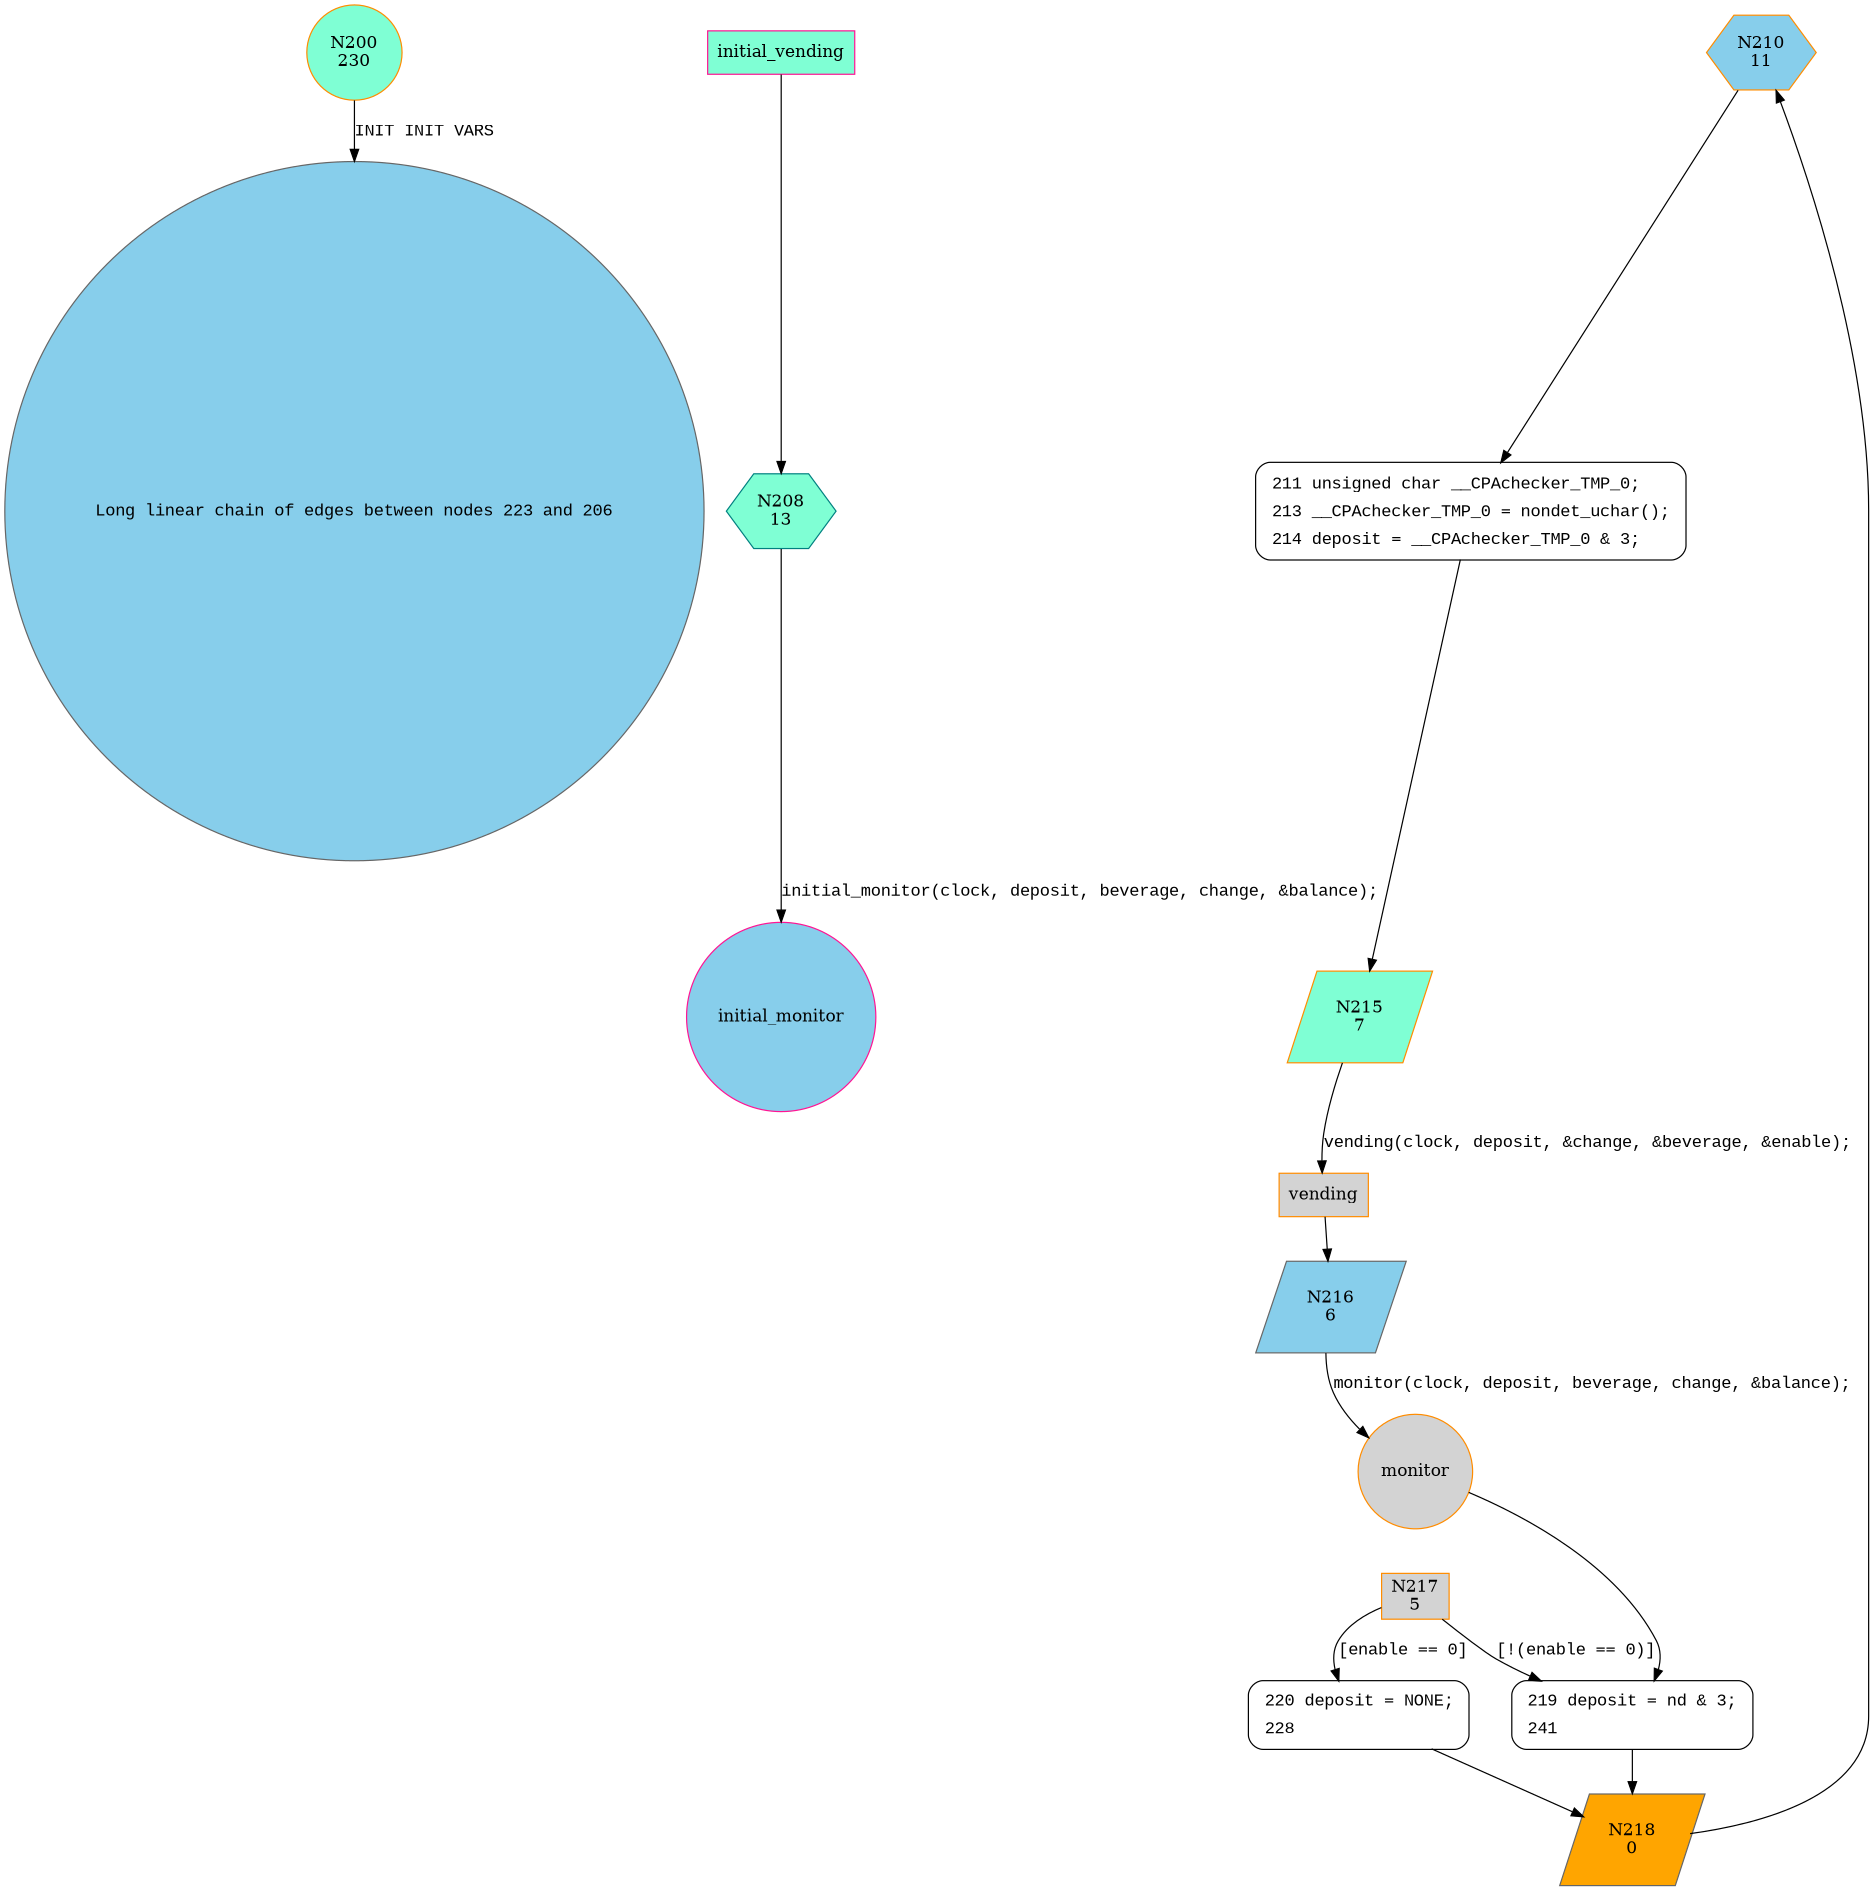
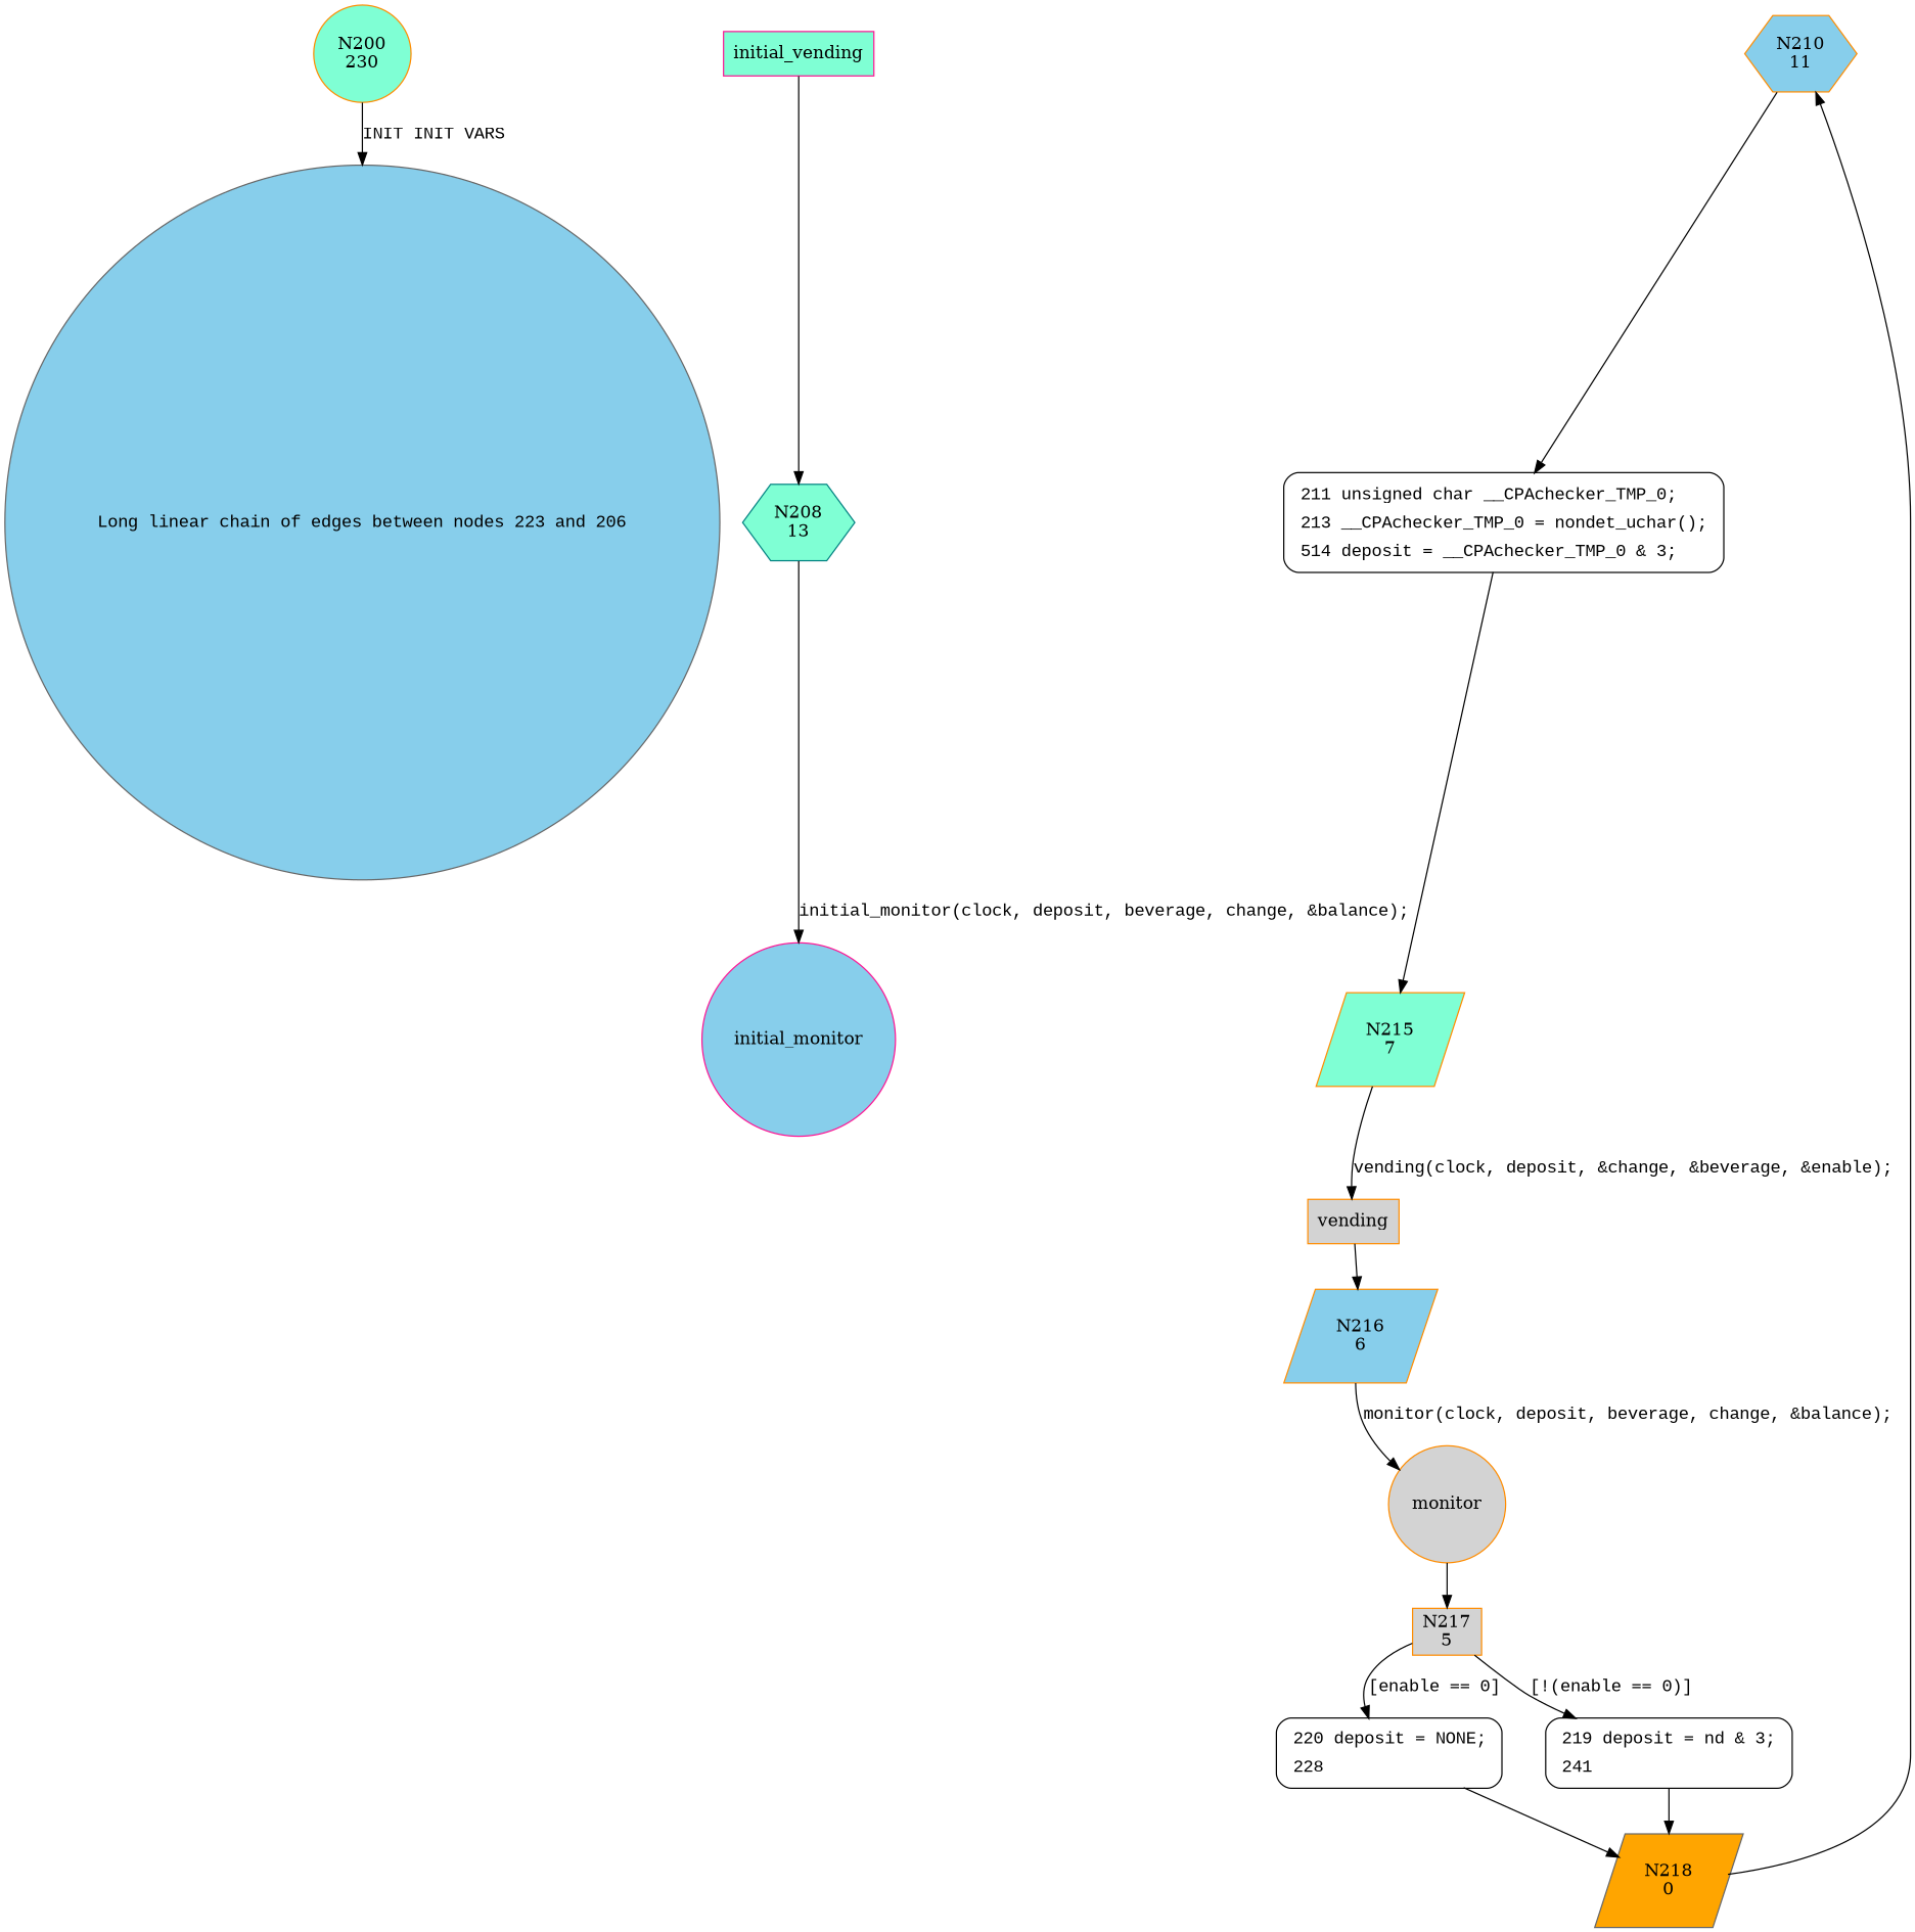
  digraph {
    node [color=darkorange fillcolor=aquamarine shape=circle style=filled]
    edge [fontname="Courier New"]
    n1 [label="N200\n230"]
    n2 [color=gray40 fillcolor=skyblue fontname="Courier New" label="Long linear chain of edges between nodes 223 and 206" penwidth=1 style="filled,bold"]
    n3 [color=deeppink label=initial_vending shape=box]
    n4 [color=teal label="N208\n13" shape=hexagon]
    n5 [color=deeppink fillcolor=skyblue label=initial_monitor]
    n6 [fillcolor=skyblue label="N210\n11" shape=hexagon]
-   n7 [fillcolor=white fontname="Courier New" label=<<table border="0" cellborder="0" cellpadding="3" bgcolor="white"><tr><td align="right">211</td><td align="left">unsigned char __CPAchecker_TMP_0;</td></tr><tr><td align="right">213</td><td align="left">__CPAchecker_TMP_0 = nondet_uchar();</td></tr><tr><td align="right">214</td><td align="left">deposit = __CPAchecker_TMP_0 &amp; 3;</td></tr></table>> penwidth=1 shape=Mrecord style="filled,bold" color=""]
+   n7 [fillcolor=white fontname="Courier New" label=<<table border="0" cellborder="0" cellpadding="3" bgcolor="white"><tr><td align="right">211</td><td align="left">unsigned char __CPAchecker_TMP_0;</td></tr><tr><td align="right">213</td><td align="left">__CPAchecker_TMP_0 = nondet_uchar();</td></tr><tr><td align="right">514</td><td align="left">deposit = __CPAchecker_TMP_0 &amp; 3;</td></tr></table>> penwidth=1 shape=Mrecord style="filled,bold" color=""]
    n8 [label="N215\n7" shape=parallelogram]
    n9 [fillcolor=lightgrey label=vending shape=box]
-   n10 [color=gray40 fillcolor=skyblue label="N216\n6" shape=parallelogram]
+   n10 [fillcolor=skyblue label="N216\n6" shape=parallelogram]
    n11 [fillcolor=lightgrey label=monitor]
    n12 [fillcolor=lightgrey label="N217\n5" shape=box]
    n13 [fillcolor=white fontname="Courier New" label=<<table border="0" cellborder="0" cellpadding="3" bgcolor="white"><tr><td align="right">220</td><td align="left">deposit = NONE;</td></tr><tr><td align="right">228</td><td align="left"></td></tr></table>> penwidth=1 shape=Mrecord style="filled,bold" color=""]
    n14 [fillcolor=white fontname="Courier New" label=<<table border="0" cellborder="0" cellpadding="3" bgcolor="white"><tr><td align="right">219</td><td align="left">deposit = nd &amp; 3;</td></tr><tr><td align="right">241</td><td align="left"></td></tr></table>> penwidth=1 shape=Mrecord style="filled,bold" color=""]
    n15 [color=gray40 fillcolor=orange label="N218\n0" shape=parallelogram]
    n1 -> n2 [label="INIT INIT VARS"]
    n3 -> n4
    n4 -> n5 [label="initial_monitor(clock, deposit, beverage, change, &balance);"]
    n6 -> n7
    n7 -> n8 [fontname=""]
    n8 -> n9 [label="vending(clock, deposit, &change, &beverage, &enable);"]
    n9 -> n10
    n10 -> n11 [label="monitor(clock, deposit, beverage, change, &balance);"]
-   n11 -> n14
+   n11 -> n12
    n12 -> n13 [label="[enable == 0]"]
    n12 -> n14 [label="[!(enable == 0)]"]
    n13 -> n15 [fontname=""]
    n14 -> n15 [fontname=""]
    n15 -> n6
  }
